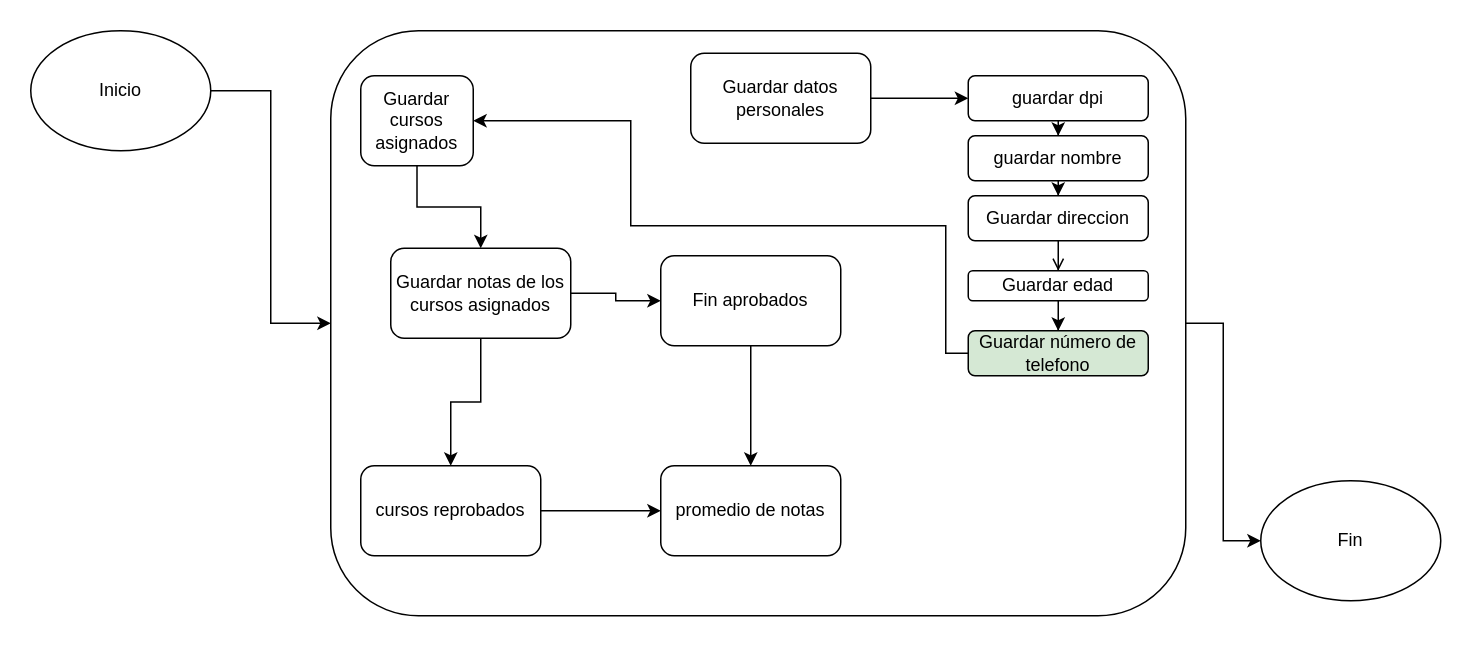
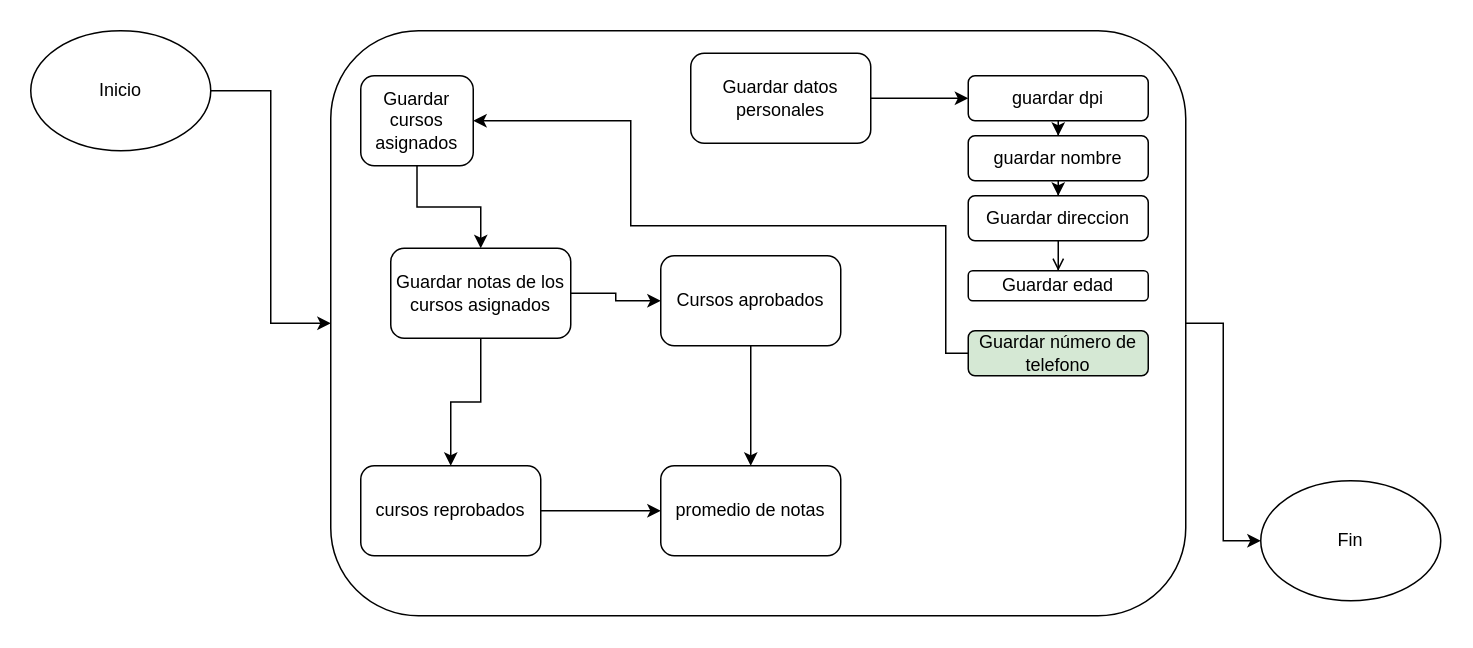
  <mxCell id="0" />
  <mxCell id="1" parent="0" />
  <mxCell id="2" value="" style="edgeStyle=orthogonalEdgeStyle;rounded=0;orthogonalLoop=1;jettySize=auto;html=1;" edge="1" parent="1" source="3" target="5"><mxGeometry relative="1" as="geometry" /></mxCell>
  <mxCell id="3" value="Inicio" style="ellipse;whiteSpace=wrap;html=1;" vertex="1" parent="1"><mxGeometry y="20" width="120" height="80" as="geometry" x="20" /></mxCell>
  <mxCell id="4" value="" style="edgeStyle=orthogonalEdgeStyle;rounded=0;orthogonalLoop=1;jettySize=auto;html=1;" edge="1" parent="1" source="5" target="28"><mxGeometry relative="1" as="geometry" /></mxCell>
  <mxCell id="5" value="" style="rounded=1;whiteSpace=wrap;html=1;" vertex="1" parent="1"><mxGeometry x="220" y="20" width="570" height="390" as="geometry" /></mxCell>
  <mxCell id="6" value="" style="edgeStyle=orthogonalEdgeStyle;rounded=0;orthogonalLoop=1;jettySize=auto;html=1;" edge="1" parent="1" source="7" target="19"><mxGeometry relative="1" as="geometry" /></mxCell>
  <mxCell id="7" value="Guardar datos personales" style="rounded=1;whiteSpace=wrap;html=1;" vertex="1" parent="1"><mxGeometry x="460" y="35" width="120" height="60" as="geometry" /></mxCell>
  <mxCell id="8" value="" style="edgeStyle=orthogonalEdgeStyle;rounded=0;orthogonalLoop=1;jettySize=auto;html=1;" edge="1" parent="1" source="10" target="14"><mxGeometry relative="1" as="geometry" /></mxCell>
  <mxCell id="9" value="" style="edgeStyle=orthogonalEdgeStyle;rounded=0;orthogonalLoop=1;jettySize=auto;html=1;" edge="1" parent="1" source="10" target="16"><mxGeometry relative="1" as="geometry" /></mxCell>
  <mxCell id="10" value="Guardar notas de los cursos asignados" style="whiteSpace=wrap;html=1;rounded=1;" vertex="1" parent="1"><mxGeometry x="260" y="165" width="120" height="60" as="geometry" /></mxCell>
  <mxCell id="11" value="" style="edgeStyle=orthogonalEdgeStyle;rounded=0;orthogonalLoop=1;jettySize=auto;html=1;" edge="1" parent="1" source="12" target="10"><mxGeometry relative="1" as="geometry" /></mxCell>
  <mxCell id="12" value="Guardar cursos asignados" style="whiteSpace=wrap;html=1;rounded=1;" vertex="1" parent="1"><mxGeometry x="240" y="50" width="75" height="60" as="geometry" /></mxCell>
  <mxCell id="13" value="" style="edgeStyle=orthogonalEdgeStyle;rounded=0;orthogonalLoop=1;jettySize=auto;html=1;" edge="1" parent="1" source="14" target="17"><mxGeometry relative="1" as="geometry" /></mxCell>
- <mxCell id="14" value="Fin aprobados" style="whiteSpace=wrap;html=1;rounded=1;" vertex="1" parent="1"><mxGeometry x="440" y="170" width="120" height="60" as="geometry" /></mxCell>
+ <mxCell id="14" value="Cursos aprobados" style="whiteSpace=wrap;html=1;rounded=1;" vertex="1" parent="1"><mxGeometry x="440" y="170" width="120" height="60" as="geometry" /></mxCell>
  <mxCell id="15" value="" style="edgeStyle=orthogonalEdgeStyle;rounded=0;orthogonalLoop=1;jettySize=auto;html=1;" edge="1" parent="1" source="16" target="17"><mxGeometry relative="1" as="geometry" /></mxCell>
  <mxCell id="16" value="cursos reprobados" style="whiteSpace=wrap;html=1;rounded=1;" vertex="1" parent="1"><mxGeometry x="240" y="310" width="120" height="60" as="geometry" /></mxCell>
  <mxCell id="17" value="promedio de notas" style="whiteSpace=wrap;html=1;rounded=1;" vertex="1" parent="1"><mxGeometry x="440" y="310" width="120" height="60" as="geometry" /></mxCell>
  <mxCell id="18" value="" style="edgeStyle=orthogonalEdgeStyle;rounded=0;orthogonalLoop=1;jettySize=auto;html=1;" edge="1" parent="1" source="19" target="21"><mxGeometry relative="1" as="geometry" /></mxCell>
  <mxCell id="19" value="guardar dpi" style="whiteSpace=wrap;html=1;rounded=1;" vertex="1" parent="1"><mxGeometry x="645" y="50" width="120" height="30" as="geometry" /></mxCell>
  <mxCell id="20" value="" style="edgeStyle=orthogonalEdgeStyle;rounded=0;orthogonalLoop=1;jettySize=auto;html=1;" edge="1" parent="1" source="21" target="23"><mxGeometry relative="1" as="geometry" /></mxCell>
  <mxCell id="21" value="guardar nombre" style="whiteSpace=wrap;html=1;rounded=1;" vertex="1" parent="1"><mxGeometry x="645" y="90" width="120" height="30" as="geometry" /></mxCell>
  <mxCell id="22" value="" style="edgeStyle=orthogonalEdgeStyle;rounded=0;orthogonalLoop=1;jettySize=auto;html=1;endArrow=open;" edge="1" parent="1" source="23" target="25"><mxGeometry relative="1" as="geometry" /></mxCell>
  <mxCell id="23" value="Guardar direccion" style="whiteSpace=wrap;html=1;rounded=1;" vertex="1" parent="1"><mxGeometry x="645" y="130" width="120" height="30" as="geometry" /></mxCell>
- <mxCell id="24" value="" style="edgeStyle=orthogonalEdgeStyle;rounded=0;orthogonalLoop=1;jettySize=auto;html=1;" edge="1" parent="1" source="25" target="27"><mxGeometry relative="1" as="geometry" /></mxCell>
  <mxCell id="25" value="Guardar edad" style="whiteSpace=wrap;html=1;rounded=1;" vertex="1" parent="1"><mxGeometry x="645" y="180" width="120" height="20" as="geometry" /></mxCell>
  <mxCell id="26" style="edgeStyle=orthogonalEdgeStyle;rounded=0;orthogonalLoop=1;jettySize=auto;html=1;" edge="1" parent="1" source="27" target="12"><mxGeometry relative="1" as="geometry"><Array as="points"><mxPoint x="630" y="235" /><mxPoint x="630" y="150" /><mxPoint x="420" y="150" /><mxPoint x="420" y="80" /></Array></mxGeometry></mxCell>
  <mxCell id="27" value="Guardar número de telefono" style="whiteSpace=wrap;html=1;rounded=1;fillColor=#d5e8d4;" vertex="1" parent="1"><mxGeometry x="645" y="220" width="120" height="30" as="geometry" /></mxCell>
  <mxCell id="28" value="Fin" style="ellipse;whiteSpace=wrap;html=1;" vertex="1" parent="1"><mxGeometry x="840" y="320" width="120" height="80" as="geometry" /></mxCell>
